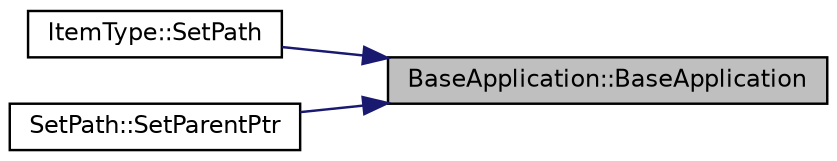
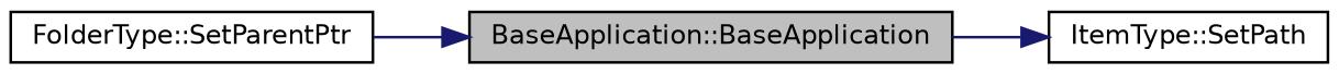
  digraph {
    fontname="DejaVu Sans"
    rankdir=LR
    node [color=black fillcolor=white fontname="DejaVu Sans" fontsize=10 shape=record style=filled]
    edge [color=midnightblue fontname="DejaVu Sans" fontsize=10 labelfontname=Helvetica labelfontsize=10 style=solid]
    n1 [fillcolor=grey75 fontcolor=black height=0.2 label="BaseApplication::BaseApplication" width=0.4]
    n2 [height=0.2 label="ItemType::SetPath" width=0.4]
-   n3 [height=0.2 label="SetPath::SetParentPtr" width=0.4]
-   n2 -> n1
+   n3 [height=0.2 label="FolderType::SetParentPtr" width=0.4]
+   n1 -> n2
    n3 -> n1
  }
